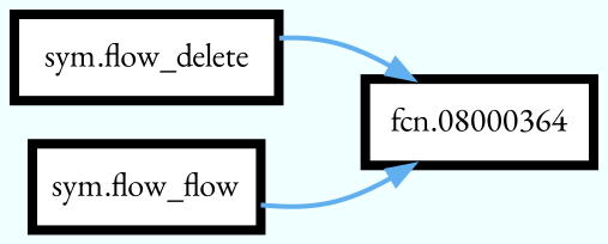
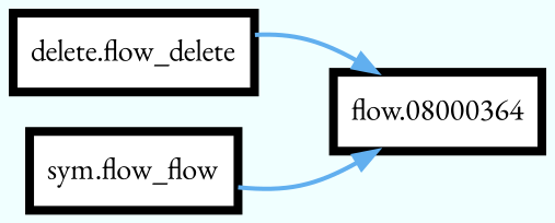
  digraph {
    bgcolor=azure
    fontname="EB Garamond"
    rankdir=LR
    splines=curved
    node [fillcolor=white fontname="EB Garamond" fontsize=14 penwidth=4 shape=box style=filled]
    edge [arrowhead=normal color="#61afef" fontname="EB Garamond" style=bold weight=2]
-   n1 [label="sym.flow_delete"]
-   n2 [label="fcn.08000364"]
+   n1 [label="delete.flow_delete"]
+   n2 [label="flow.08000364"]
    n3 [label="sym.flow_flow"]
    n1 -> n2
    n3 -> n2
  }
